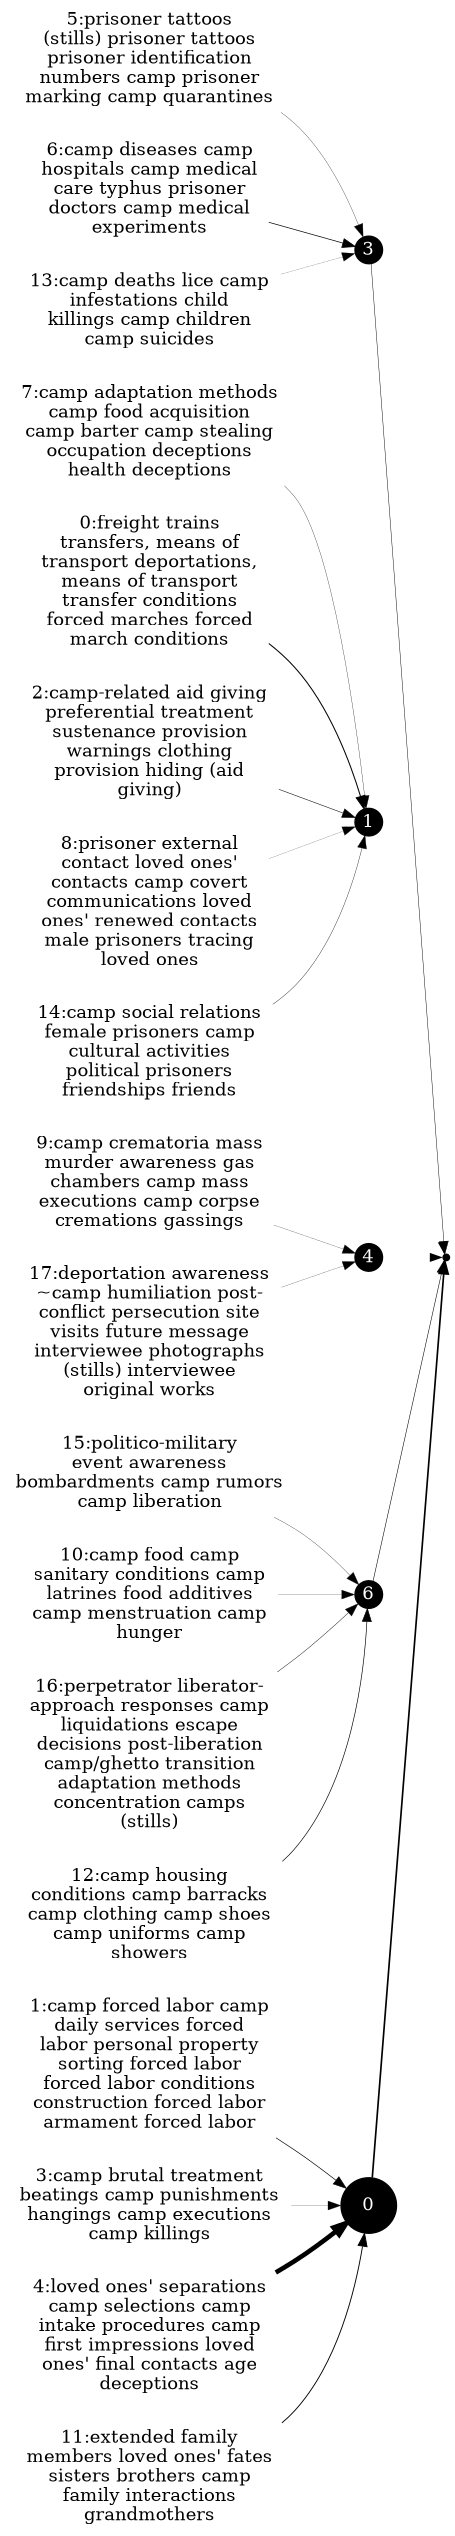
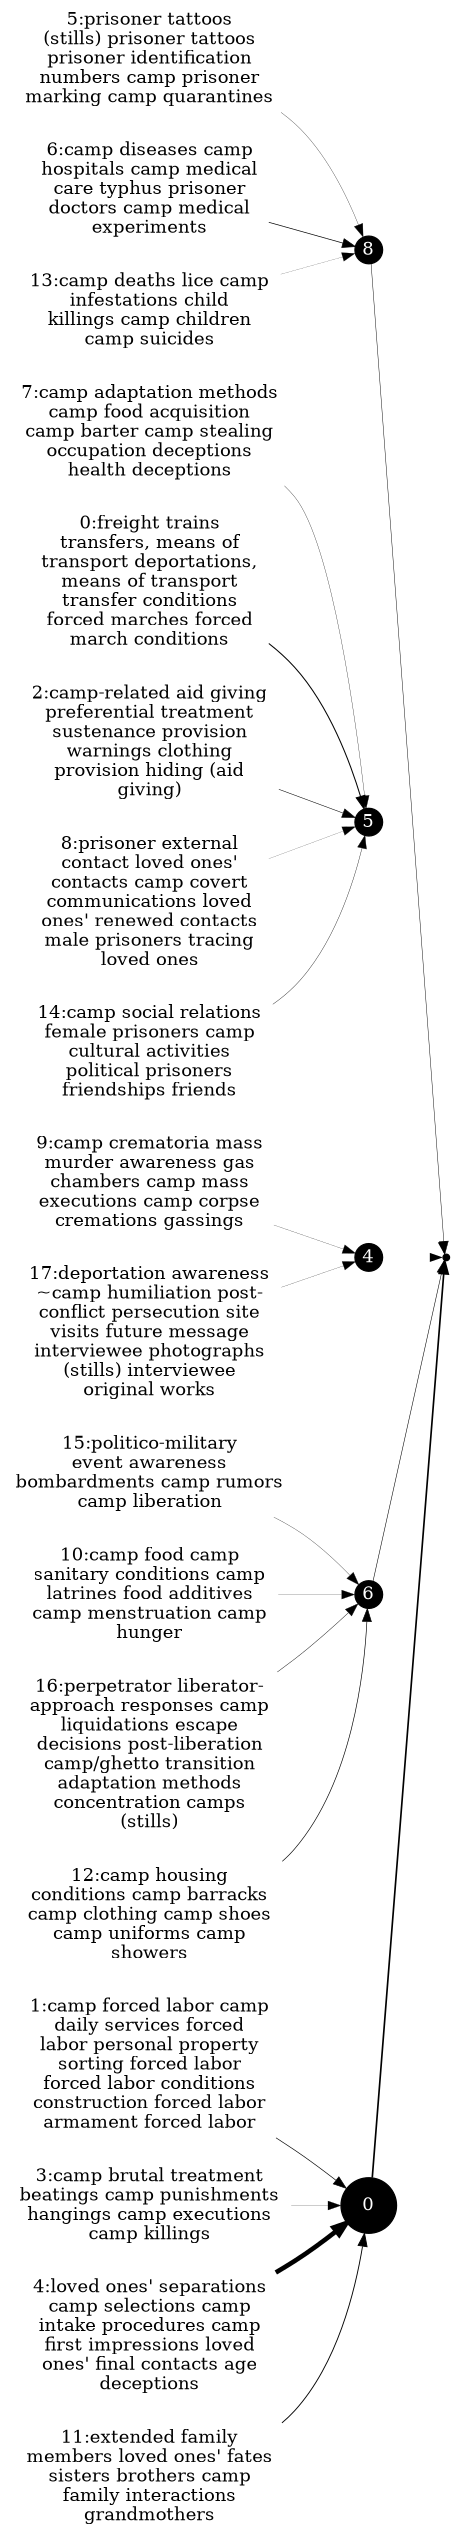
  strict digraph {
    rankdir=LR
    node [fontcolor=black shape=none]
    edge [penwidth=0.51]
    n1 [fillcolor=black fontcolor=white height=0.60 label=0 margin="0,0" shape=circle style=filled]
    n2_0 [height=0.07 shape=point fontcolor=""]
    n3 [label="1:camp forced labor camp\ndaily services forced\nlabor personal property\nsorting forced labor\nforced labor conditions\nconstruction forced labor\narmament forced labor"]
    n4 [label="3:camp brutal treatment\nbeatings camp punishments\nhangings camp executions\ncamp killings"]
    n5 [label="4:loved ones' separations\ncamp selections camp\nintake procedures camp\nfirst impressions loved\nones' final contacts age\ndeceptions"]
    n6 [label="5:prisoner tattoos\n(stills) prisoner tattoos\nprisoner identification\nnumbers camp prisoner\nmarking camp quarantines"]
-   n7 [fillcolor=black fontcolor=white height=0.03 label=3 margin="0,0" shape=circle style=filled]
+   n7 [fillcolor=black fontcolor=white height=0.03 label=8 margin="0,0" shape=circle style=filled]
    n8 [label="7:camp adaptation methods\ncamp food acquisition\ncamp barter camp stealing\noccupation deceptions\nhealth deceptions"]
-   n9 [fillcolor=black fontcolor=white height=0.15 label=1 margin="0,0" shape=circle style=filled]
+   n9 [fillcolor=black fontcolor=white height=0.15 label=5 margin="0,0" shape=circle style=filled]
    n10 [label="9:camp crematoria mass\nmurder awareness gas\nchambers camp mass\nexecutions camp corpse\ncremations gassings"]
    n11 [fillcolor=black fontcolor=white height=0.00 label=4 margin="0,0" shape=circle style=filled]
    n12 [label="11:extended family\nmembers loved ones' fates\nsisters brothers camp\nfamily interactions\ngrandmothers"]
    n13 [label="15:politico-military\nevent awareness\nbombardments camp rumors\ncamp liberation"]
    n14 [fillcolor=black fontcolor=white height=0.09 label=6 margin="0,0" shape=circle style=filled]
    n15 [label="0:freight trains\ntransfers, means of\ntransport deportations,\nmeans of transport\ntransfer conditions\nforced marches forced\nmarch conditions"]
    n16 [label="2:camp-related aid giving\npreferential treatment\nsustenance provision\nwarnings clothing\nprovision hiding (aid\ngiving)"]
    n17 [label="6:camp diseases camp\nhospitals camp medical\ncare typhus prisoner\ndoctors camp medical\nexperiments"]
    n18 [label="8:prisoner external\ncontact loved ones'\ncontacts camp covert\ncommunications loved\nones' renewed contacts\nmale prisoners tracing\nloved ones"]
    n19 [label="10:camp food camp\nsanitary conditions camp\nlatrines food additives\ncamp menstruation camp\nhunger"]
    n20 [label="14:camp social relations\nfemale prisoners camp\ncultural activities\npolitical prisoners\nfriendships friends"]
    n21 [label="16:perpetrator liberator-\napproach responses camp\nliquidations escape\ndecisions post-liberation\ncamp/ghetto transition\nadaptation methods\nconcentration camps\n(stills)"]
    n22 [label="17:deportation awareness\n~camp humiliation post-\nconflict persecution site\nvisits future message\ninterviewee photographs\n(stills) interviewee\noriginal works"]
    n23 [label="12:camp housing\nconditions camp barracks\ncamp clothing camp shoes\ncamp uniforms camp\nshowers"]
    n24 [label="13:camp deaths lice camp\ninfestations child\nkillings camp children\ncamp suicides"]
    n1 -> n2_0 [penwidth=1.30]
    n3 -> n1
    n4 -> n1 [penwidth=0.16]
    n5 -> n1 [penwidth=3.61]
    n6 -> n7 [penwidth=0.22]
    n7 -> n2_0 [penwidth=0.35]
    n8 -> n9 [penwidth=0.23]
    n9 -> n2_0 [penwidth=0.02]
    n10 -> n11 [penwidth=0.17]
    n11 -> n2_0 [penwidth=0.03]
    n12 -> n1 [penwidth=0.71]
    n13 -> n14 [penwidth=0.22]
    n14 -> n2_0 [penwidth=0.43]
    n15 -> n9 [penwidth=0.80]
    n16 -> n9 [penwidth=0.41]
    n17 -> n7 [penwidth=0.54]
    n18 -> n9 [penwidth=0.13]
    n19 -> n14 [penwidth=0.15]
    n20 -> n9 [penwidth=0.28]
    n21 -> n14 [penwidth=0.33]
    n22 -> n11 [penwidth=0.16]
    n23 -> n14
    n24 -> n7 [penwidth=0.12]
  }
